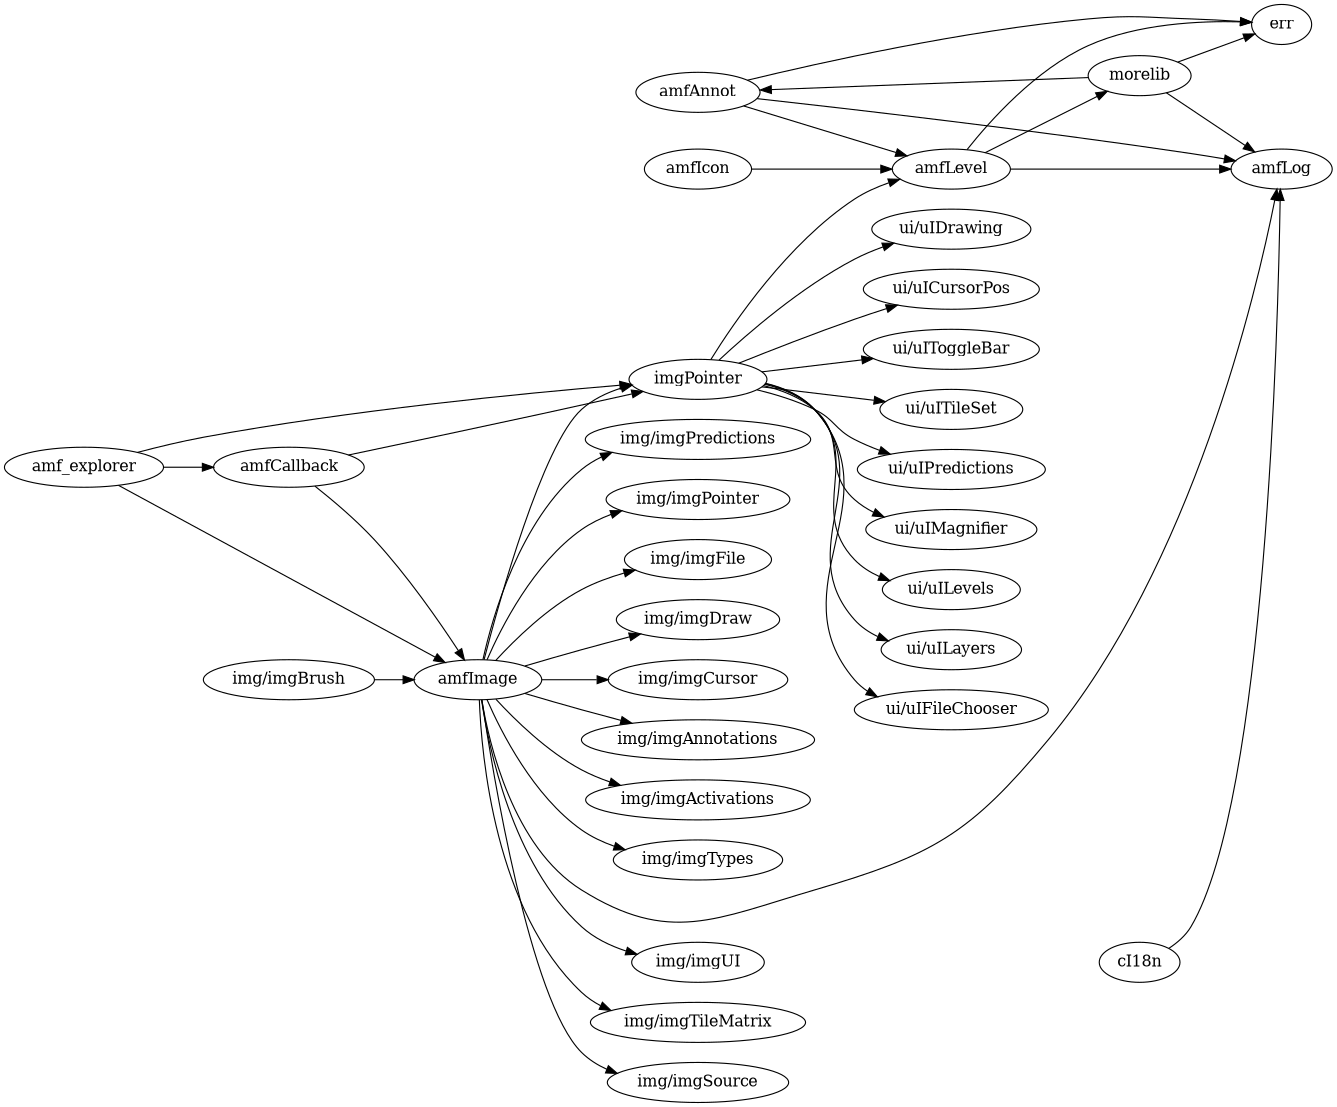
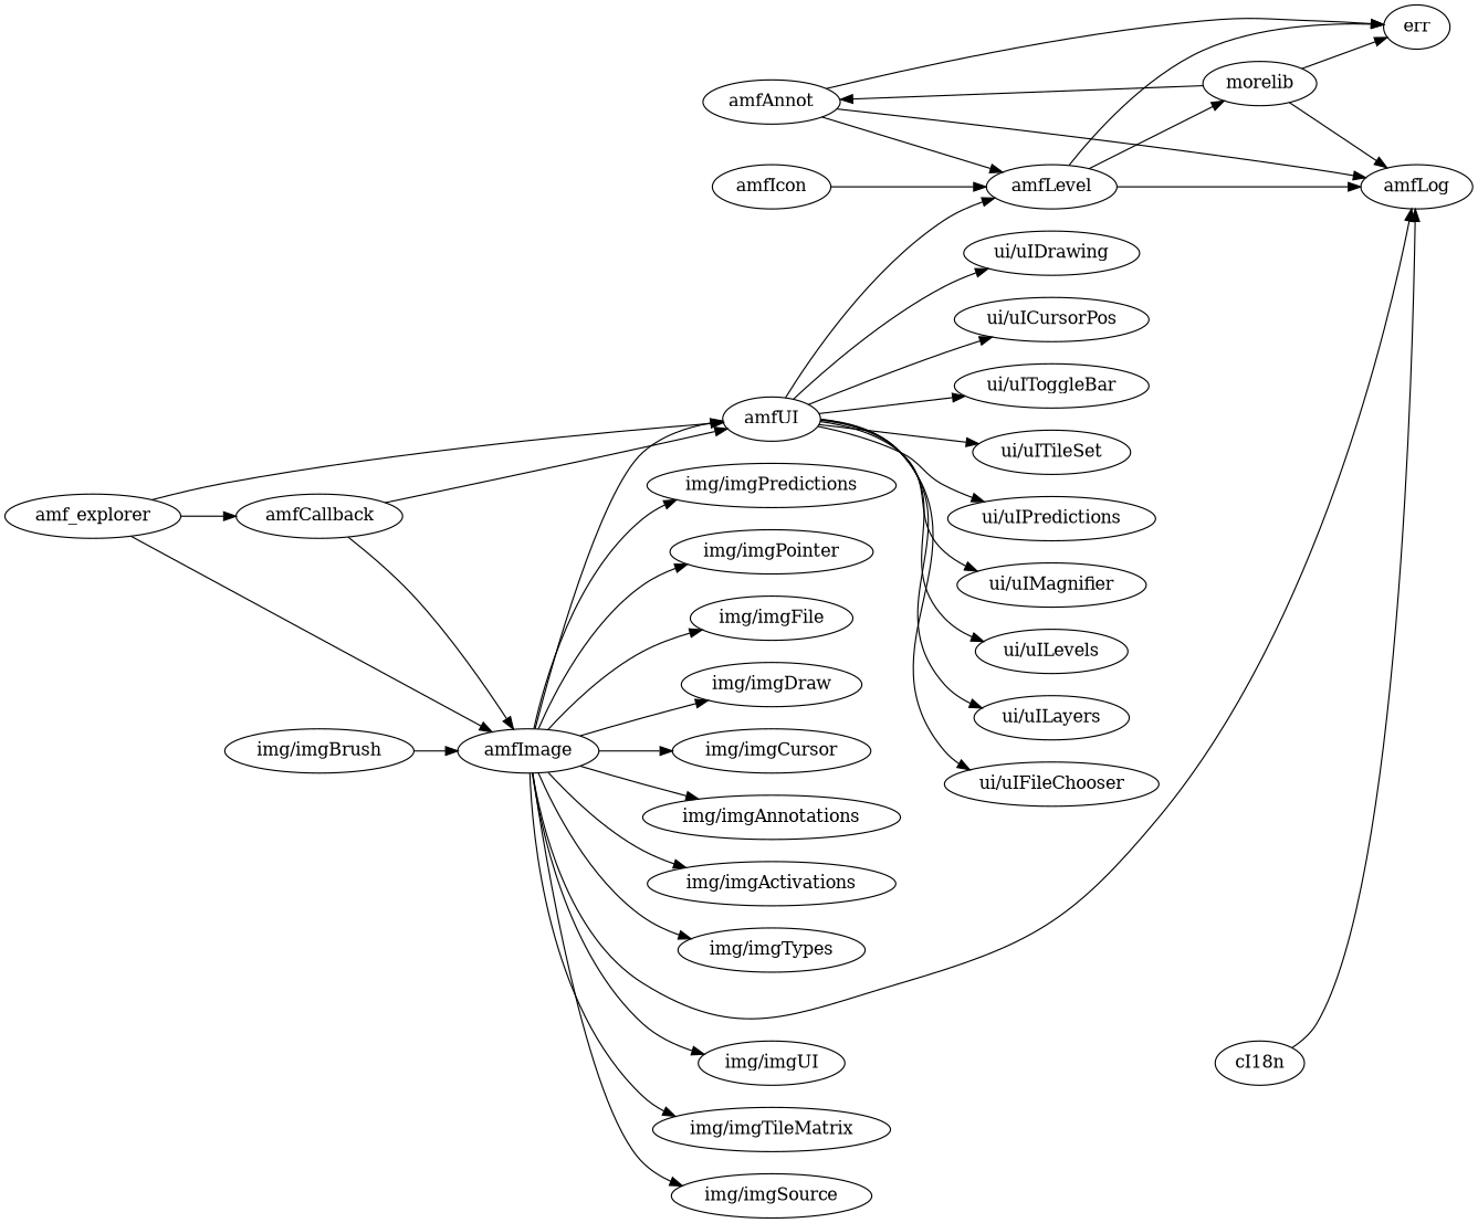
  digraph {
    rankdir=LR
    amfAnnot
    err
    amfLog
    amfLevel
    morelib
    amfCallback
-   amfUI [label=imgPointer]
+   amfUI
    amfImage
    "ui/uIToggleBar"
    "ui/uITileSet"
    "ui/uIPredictions"
    "ui/uIMagnifier"
    "ui/uILevels"
    "ui/uILayers"
    "ui/uIFileChooser"
    "ui/uIDrawing"
    "ui/uICursorPos"
    "img/imgUI"
    "img/imgTileMatrix"
    "img/imgSource"
    "img/imgPredictions"
    "img/imgPointer"
    "img/imgFile"
    "img/imgDraw"
    "img/imgCursor"
    "img/imgAnnotations"
    "img/imgActivations"
    "img/imgTypes"
    "img/imgBrush"
    amfIcon
    amf_explorer
    cI18n
    amfAnnot -> err
    amfAnnot -> amfLog
    amfAnnot -> amfLevel
    amfLevel -> err
    amfLevel -> amfLog
    amfLevel -> morelib
    morelib -> amfAnnot
    morelib -> err
    morelib -> amfLog
    amfCallback -> amfUI
    amfCallback -> amfImage
    amfUI -> amfLevel
    amfUI -> "ui/uIToggleBar"
    amfUI -> "ui/uITileSet"
    amfUI -> "ui/uIPredictions"
    amfUI -> "ui/uIMagnifier"
    amfUI -> "ui/uILevels"
    amfUI -> "ui/uILayers"
    amfUI -> "ui/uIFileChooser"
    amfUI -> "ui/uIDrawing"
    amfUI -> "ui/uICursorPos"
    amfImage -> amfLog
    amfImage -> amfUI
    amfImage -> "img/imgUI"
    amfImage -> "img/imgTileMatrix"
    amfImage -> "img/imgSource"
    amfImage -> "img/imgPredictions"
    amfImage -> "img/imgPointer"
    amfImage -> "img/imgFile"
    amfImage -> "img/imgDraw"
    amfImage -> "img/imgCursor"
    amfImage -> "img/imgAnnotations"
    amfImage -> "img/imgActivations"
    amfImage -> "img/imgTypes"
    "img/imgBrush" -> amfImage
    amfIcon -> amfLevel
    amf_explorer -> amfCallback
    amf_explorer -> amfUI
    amf_explorer -> amfImage
    cI18n -> amfLog
  }
